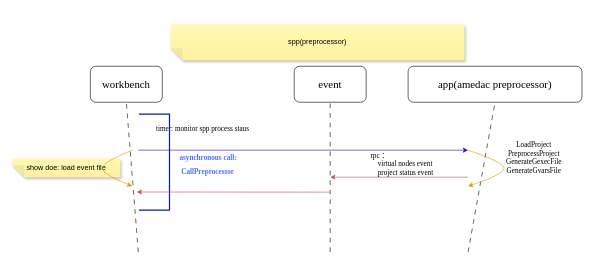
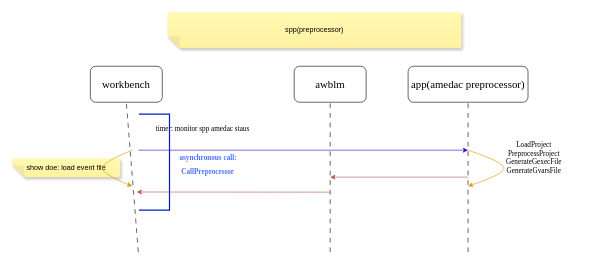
  <mxCell id="0" />
  <mxCell id="1" parent="0" />
- <mxCell id="2" value="spp(preprocessor)" style="shape=note;whiteSpace=wrap;html=1;backgroundOutline=1;fontColor=#000000;darkOpacity=0.05;fillColor=#FFF9B2;strokeColor=none;fillStyle=solid;direction=west;gradientDirection=north;gradientColor=#FFF2A1;shadow=1;size=20;pointerEvents=1;" vertex="1" parent="1"><mxGeometry x="284" y="40" width="490" height="60" as="geometry" /></mxCell>
- <mxCell id="3" value="&lt;font face=&quot;Times New Roman&quot;&gt;&lt;span style=&quot;font-size: 18px;&quot;&gt;event&lt;/span&gt;&lt;/font&gt;" style="rounded=1;whiteSpace=wrap;html=1;" vertex="1" parent="1"><mxGeometry x="490" y="110" width="120" height="60" as="geometry" /></mxCell>
+ <mxCell id="2" value="spp(preprocessor)" style="shape=note;whiteSpace=wrap;html=1;backgroundOutline=1;fontColor=#000000;darkOpacity=0.05;fillColor=#FFF9B2;strokeColor=none;fillStyle=solid;direction=west;gradientDirection=north;gradientColor=#FFF2A1;shadow=1;size=20;pointerEvents=1;" vertex="1" parent="1"><mxGeometry x="279" y="20" width="490" height="60" as="geometry" /></mxCell>
+ <mxCell id="3" value="&lt;font face=&quot;Times New Roman&quot;&gt;&lt;span style=&quot;font-size: 18px;&quot;&gt;awblm&lt;/span&gt;&lt;/font&gt;" style="rounded=1;whiteSpace=wrap;html=1;" vertex="1" parent="1"><mxGeometry x="490" y="110" width="120" height="60" as="geometry" /></mxCell>
  <mxCell id="4" value="" style="endArrow=none;html=1;rounded=0;entryX=0.5;entryY=1;entryDx=0;entryDy=0;dashed=1;dashPattern=8 8;" edge="1" parent="1" target="3"><mxGeometry width="50" height="50" relative="1" as="geometry"><mxPoint x="550" y="420" as="sourcePoint" /><mxPoint x="580" y="220" as="targetPoint" /></mxGeometry></mxCell>
  <mxCell id="5" value="&lt;span style=&quot;font-size: 18px;&quot;&gt;&lt;font face=&quot;Times New Roman&quot;&gt;workbench&lt;/font&gt;&lt;/span&gt;" style="rounded=1;whiteSpace=wrap;html=1;" vertex="1" parent="1"><mxGeometry x="150" y="110" width="120" height="60" as="geometry" /></mxCell>
  <mxCell id="6" value="" style="endArrow=none;html=1;rounded=0;entryX=0.5;entryY=1;entryDx=0;entryDy=0;dashed=1;dashPattern=8 8;" edge="1" parent="1" target="5"><mxGeometry width="50" height="50" relative="1" as="geometry"><mxPoint x="230" y="420" as="sourcePoint" /><mxPoint x="260" y="220" as="targetPoint" /></mxGeometry></mxCell>
- <mxCell id="7" value="&lt;font face=&quot;Times New Roman&quot;&gt;&lt;span style=&quot;font-size: 18px;&quot;&gt;app(amedac preprocessor)&lt;/span&gt;&lt;/font&gt;" style="rounded=1;whiteSpace=wrap;html=1;" vertex="1" parent="1"><mxGeometry x="680" y="110" width="290" height="60" as="geometry" /></mxCell>
+ <mxCell id="7" value="&lt;font face=&quot;Times New Roman&quot;&gt;&lt;span style=&quot;font-size: 18px;&quot;&gt;app(amedac preprocessor)&lt;/span&gt;&lt;/font&gt;" style="rounded=1;whiteSpace=wrap;html=1;" vertex="1" parent="1"><mxGeometry x="680" y="110" width="200" height="60" as="geometry" /></mxCell>
  <mxCell id="8" value="" style="endArrow=none;html=1;rounded=0;entryX=0.5;entryY=1;entryDx=0;entryDy=0;dashed=1;dashPattern=8 8;" edge="1" parent="1" target="7"><mxGeometry width="50" height="50" relative="1" as="geometry"><mxPoint x="780" y="420" as="sourcePoint" /><mxPoint x="810" y="220" as="targetPoint" /></mxGeometry></mxCell>
  <mxCell id="9" value="" style="endArrow=none;html=1;rounded=0;startArrow=classic;startFill=1;endFill=0;fillColor=#f8cecc;strokeColor=#b85450;" edge="1" parent="1"><mxGeometry width="50" height="50" relative="1" as="geometry"><mxPoint x="550" y="295" as="sourcePoint" /><mxPoint x="780" y="295" as="targetPoint" /></mxGeometry></mxCell>
- <mxCell id="10" value="&lt;div style=&quot;text-align: left;&quot;&gt;&lt;span style=&quot;font-family: &amp;quot;Times New Roman&amp;quot;; background-color: initial;&quot;&gt;rpc：&lt;/span&gt;&lt;/div&gt;&lt;font face=&quot;Times New Roman&quot;&gt;&lt;div style=&quot;text-align: left;&quot;&gt;&lt;span style=&quot;background-color: initial;&quot;&gt;&amp;nbsp; &amp;nbsp; virtual nodes event&lt;/span&gt;&lt;/div&gt;&lt;div style=&quot;text-align: left;&quot;&gt;&lt;span style=&quot;background-color: initial;&quot;&gt;&amp;nbsp; &amp;nbsp; project status event&lt;/span&gt;&lt;/div&gt;&lt;br&gt;&lt;/font&gt;" style="text;strokeColor=none;align=center;fillColor=none;html=1;verticalAlign=middle;whiteSpace=wrap;rounded=0;" vertex="1" parent="1"><mxGeometry x="600" y="265" width="140" height="30" as="geometry" /></mxCell>
  <mxCell id="11" value="" style="endArrow=classic;html=1;rounded=0;startArrow=none;startFill=0;endFill=1;fillColor=#6a00ff;strokeColor=#3700CC;" edge="1" parent="1"><mxGeometry width="50" height="50" relative="1" as="geometry"><mxPoint x="230" y="250" as="sourcePoint" /><mxPoint x="780" y="250" as="targetPoint" /></mxGeometry></mxCell>
  <mxCell id="12" value="" style="curved=1;endArrow=none;html=1;rounded=0;startArrow=classic;startFill=1;endFill=0;fillColor=#ffe6cc;strokeColor=#d79b00;" edge="1" parent="1"><mxGeometry width="50" height="50" relative="1" as="geometry"><mxPoint x="780" y="310" as="sourcePoint" /><mxPoint x="780" y="250" as="targetPoint" /><Array as="points"><mxPoint x="840" y="290" /><mxPoint x="840" y="270" /></Array></mxGeometry></mxCell>
  <mxCell id="13" value="show doe: load event file" style="shape=note;whiteSpace=wrap;html=1;backgroundOutline=1;fontColor=#000000;darkOpacity=0.05;fillColor=#FFF9B2;strokeColor=none;fillStyle=solid;direction=west;gradientDirection=north;gradientColor=#FFF2A1;shadow=1;size=20;pointerEvents=1;" vertex="1" parent="1"><mxGeometry x="20" y="264" width="180" height="31" as="geometry" /></mxCell>
- <mxCell id="14" value="&lt;font face=&quot;Times New Roman&quot;&gt;timer: monitor spp process staus&amp;nbsp;&lt;/font&gt;" style="text;strokeColor=none;align=center;fillColor=none;html=1;verticalAlign=middle;whiteSpace=wrap;rounded=0;" vertex="1" parent="1"><mxGeometry x="250" y="200" width="178" height="30" as="geometry" /></mxCell>
+ <mxCell id="14" value="&lt;font face=&quot;Times New Roman&quot;&gt;timer: monitor spp amedac staus&amp;nbsp;&lt;/font&gt;" style="text;strokeColor=none;align=center;fillColor=none;html=1;verticalAlign=middle;whiteSpace=wrap;rounded=0;" vertex="1" parent="1"><mxGeometry x="250" y="200" width="178" height="30" as="geometry" /></mxCell>
  <mxCell id="15" value="" style="strokeWidth=2;html=1;shape=mxgraph.flowchart.annotation_1;align=left;pointerEvents=1;rotation=-180;fillColor=#0050ef;fontColor=#ffffff;strokeColor=#001DBC;" vertex="1" parent="1"><mxGeometry x="231" y="190" width="51" height="160" as="geometry" /></mxCell>
  <mxCell id="16" value="&lt;a data-keyword=&quot;asynchronous call&quot; class=&quot;color_pc_blue_text&quot; style=&quot;box-sizing: border-box; cursor: pointer; color: rgb(77, 113, 255); outline: none; text-decoration: none; -webkit-tap-highlight-color: transparent; line-height: 22.5px; font-style: normal; font-weight: 600; font-variant-ligatures: normal; font-variant-caps: normal; letter-spacing: normal; orphans: 2; text-align: start; text-indent: 0px; text-transform: none; widows: 2; word-spacing: 0px; -webkit-text-stroke-width: 0px; background-color: rgb(255, 255, 255);&quot;&gt;&lt;font style=&quot;font-size: 12px;&quot; face=&quot;Times New Roman&quot;&gt;asynchronous call:&amp;nbsp; &amp;nbsp; &amp;nbsp; &amp;nbsp; &amp;nbsp;CallPreprocessor&lt;/font&gt;&lt;/a&gt;" style="text;whiteSpace=wrap;html=1;" vertex="1" parent="1"><mxGeometry x="297" y="245" width="178" height="50" as="geometry" /></mxCell>
  <mxCell id="17" value="&lt;font face=&quot;Times New Roman&quot;&gt;&lt;span style=&quot;background-color: rgb(255, 255, 255);&quot;&gt;LoadProject&lt;br&gt;PreprocessProject&lt;br&gt;GenerateGexecFile&lt;br&gt;GenerateGvarsFile&lt;br&gt;&lt;br&gt;&lt;/span&gt;&lt;/font&gt;" style="text;strokeColor=none;align=center;fillColor=none;html=1;verticalAlign=middle;whiteSpace=wrap;rounded=0;" vertex="1" parent="1"><mxGeometry x="820" y="255" width="140" height="30" as="geometry" /></mxCell>
  <mxCell id="18" value="" style="endArrow=none;html=1;rounded=0;startArrow=classic;startFill=1;endFill=0;exitX=1.071;exitY=0.189;exitDx=0;exitDy=0;exitPerimeter=0;fillColor=#f8cecc;strokeColor=#b85450;" edge="1" parent="1" source="15"><mxGeometry width="50" height="50" relative="1" as="geometry"><mxPoint x="282" y="320" as="sourcePoint" /><mxPoint x="550" y="320" as="targetPoint" /></mxGeometry></mxCell>
  <mxCell id="19" value="" style="curved=1;endArrow=none;html=1;rounded=0;startArrow=classic;startFill=1;endFill=0;fillColor=#ffe6cc;strokeColor=#d79b00;" edge="1" parent="1"><mxGeometry width="50" height="50" relative="1" as="geometry"><mxPoint x="220" y="310" as="sourcePoint" /><mxPoint x="220" y="250" as="targetPoint" /><Array as="points"><mxPoint x="170" y="290" /><mxPoint x="170" y="270" /></Array></mxGeometry></mxCell>
